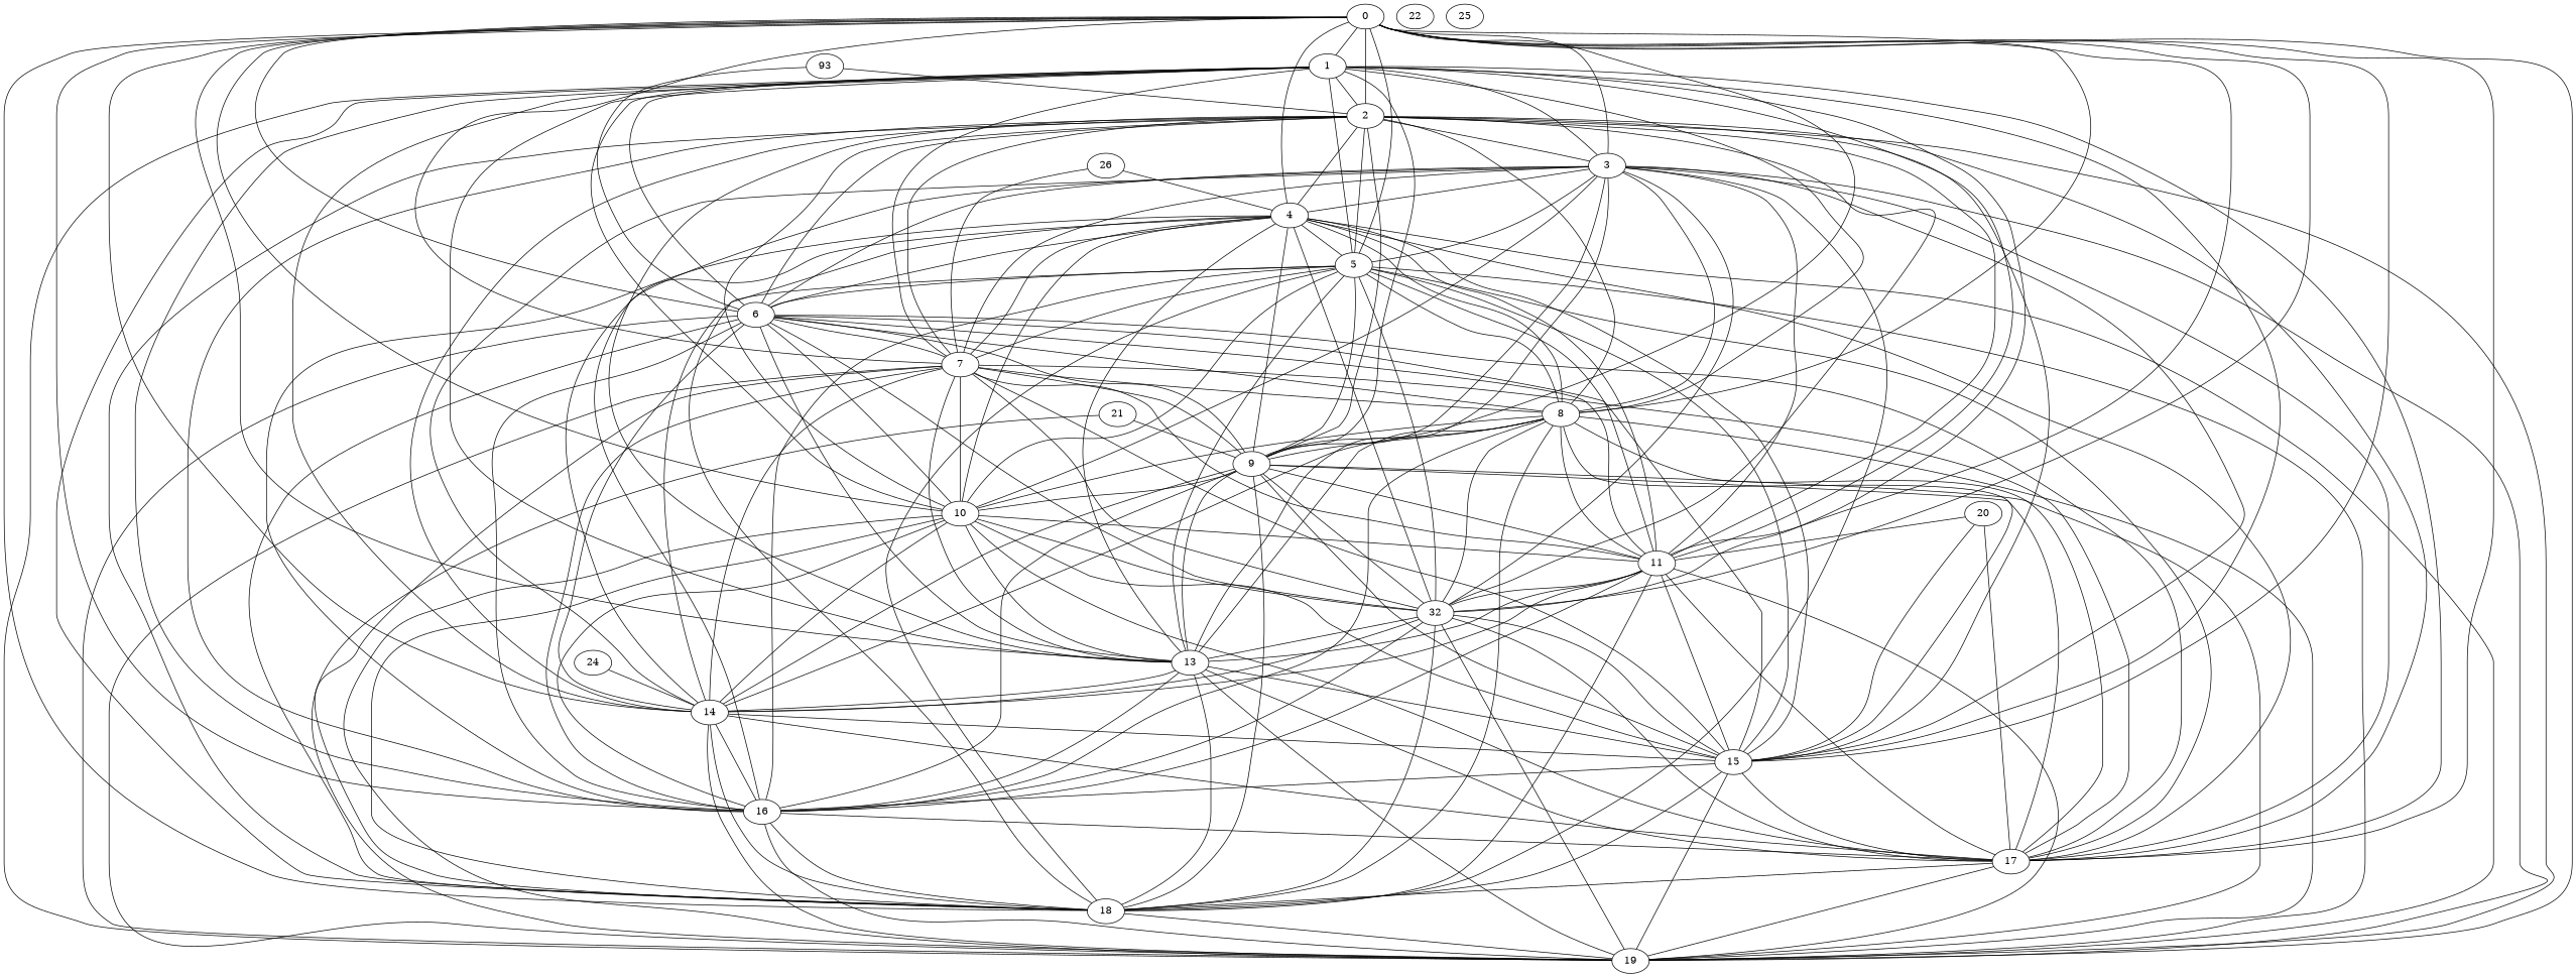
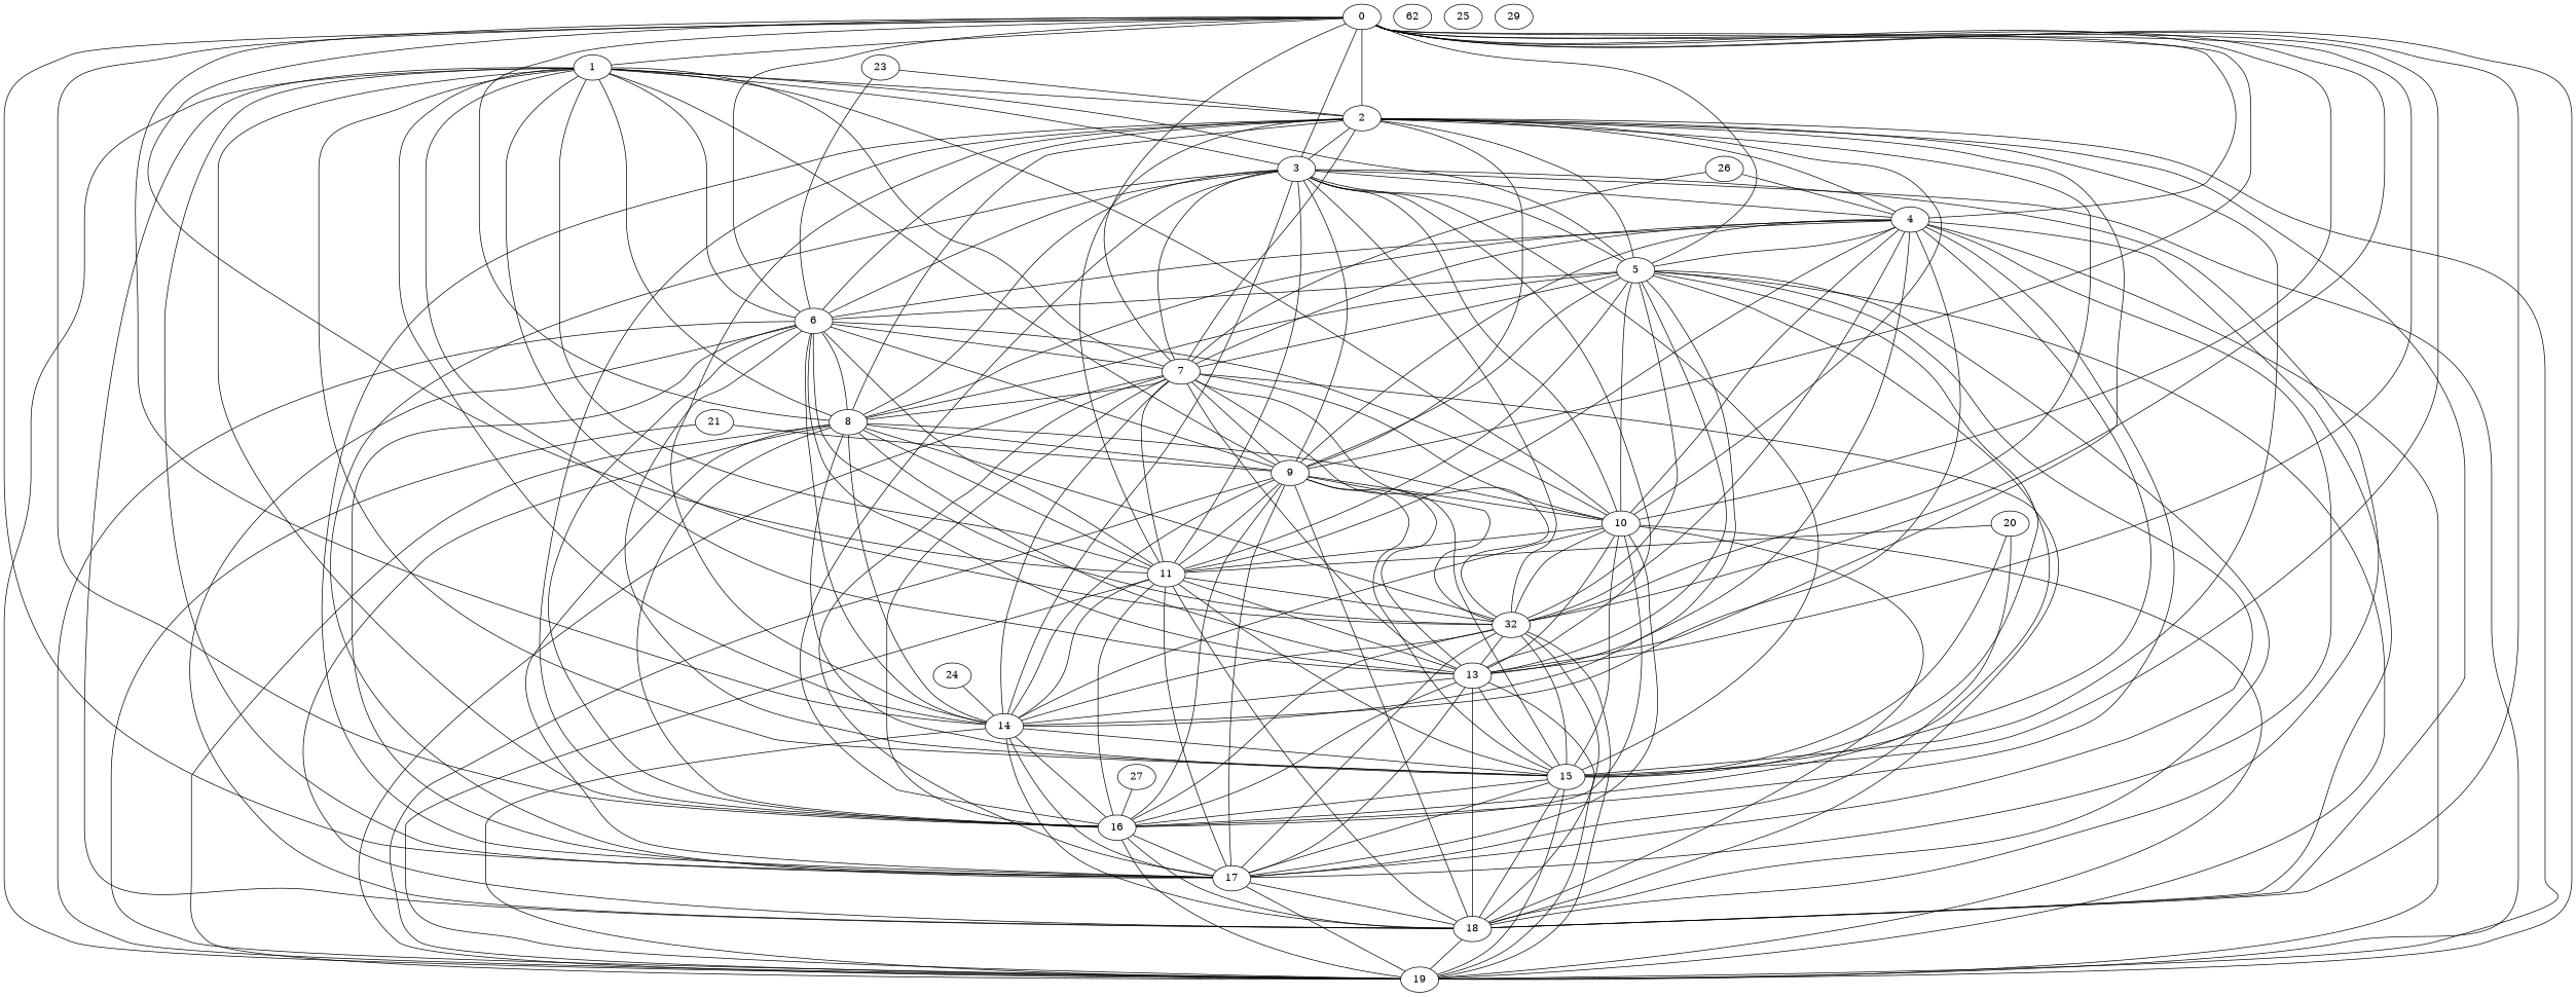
  graph {
    n1 [label=0]
    n2 [label=1]
    n3 [label=2]
    n4 [label=3]
    n5 [label=4]
    n6 [label=5]
    n7 [label=6]
    n8 [label=7]
    n9 [label=8]
    n10 [label=9]
    n11 [label=10]
    n12 [label=11]
    n13 [label=32]
    n14 [label=13]
    n15 [label=14]
    n16 [label=15]
    n17 [label=16]
    n18 [label=17]
    n19 [label=18]
    n20 [label=19]
    n21 [label=20]
    n22 [label=21]
-   n23 [label=22]
-   n24 [label=93]
+   n23 [label=62]
+   n24 [label=23]
    n25 [label=24]
    n26 [label=25]
    n27 [label=26]
+   n28 [label=27]
+   n29 [label=29]
    n1 -- n2
    n1 -- n3
    n1 -- n4
    n1 -- n5
    n1 -- n6
    n1 -- n7
    n1 -- n8
    n1 -- n9
    n1 -- n10
    n1 -- n11
    n1 -- n12
    n1 -- n13
    n1 -- n14
    n1 -- n15
    n1 -- n16
    n1 -- n17
    n1 -- n18
    n1 -- n19
    n1 -- n20
    n2 -- n3
    n2 -- n4
    n2 -- n6
    n2 -- n7
    n2 -- n8
    n2 -- n9
    n2 -- n10
    n2 -- n11
    n2 -- n12
    n2 -- n13
    n2 -- n14
    n2 -- n15
    n2 -- n16
    n2 -- n17
    n2 -- n18
    n2 -- n19
    n2 -- n20
    n3 -- n4
    n3 -- n5
    n3 -- n6
    n3 -- n7
    n3 -- n8
    n3 -- n9
    n3 -- n10
    n3 -- n11
    n3 -- n12
    n3 -- n13
    n3 -- n14
    n3 -- n15
    n3 -- n16
    n3 -- n17
    n3 -- n18
    n3 -- n19
    n3 -- n20
    n4 -- n5
    n4 -- n6
    n4 -- n7
    n4 -- n8
    n4 -- n9
    n4 -- n10
    n4 -- n11
    n4 -- n12
    n4 -- n13
    n4 -- n14
    n4 -- n15
    n4 -- n16
    n4 -- n17
    n4 -- n18
    n4 -- n19
    n4 -- n20
    n5 -- n6
    n5 -- n7
    n5 -- n8
    n5 -- n9
    n5 -- n10
    n5 -- n11
    n5 -- n12
    n5 -- n13
    n5 -- n14
    n5 -- n15
    n5 -- n16
    n5 -- n17
    n5 -- n18
    n5 -- n19
    n5 -- n20
    n6 -- n7
    n6 -- n8
    n6 -- n9
    n6 -- n10
    n6 -- n11
    n6 -- n12
    n6 -- n13
    n6 -- n14
    n6 -- n15
    n6 -- n16
    n6 -- n17
    n6 -- n18
    n6 -- n19
    n6 -- n20
    n7 -- n8
    n7 -- n9
    n7 -- n10
    n7 -- n11
    n7 -- n12
    n7 -- n13
    n7 -- n14
    n7 -- n15
    n7 -- n16
    n7 -- n17
    n7 -- n18
    n7 -- n19
    n7 -- n20
    n8 -- n9
    n8 -- n10
    n8 -- n11
    n8 -- n12
    n8 -- n13
    n8 -- n14
    n8 -- n15
    n8 -- n16
    n8 -- n17
    n8 -- n18
    n8 -- n19
    n8 -- n20
    n9 -- n10
    n9 -- n11
    n9 -- n12
    n9 -- n13
    n9 -- n14
    n9 -- n15
    n9 -- n16
    n9 -- n17
    n9 -- n18
    n9 -- n19
    n9 -- n20
    n10 -- n11
    n10 -- n12
    n10 -- n13
    n10 -- n14
    n10 -- n15
    n10 -- n16
    n10 -- n17
    n10 -- n18
    n10 -- n19
    n10 -- n20
    n11 -- n12
    n11 -- n13
    n11 -- n14
    n11 -- n15
    n11 -- n16
    n11 -- n17
    n11 -- n18
    n11 -- n19
    n11 -- n20
    n12 -- n13
    n12 -- n14
    n12 -- n15
    n12 -- n16
    n12 -- n17
    n12 -- n18
    n12 -- n19
    n12 -- n20
    n13 -- n14
    n13 -- n15
    n13 -- n16
    n13 -- n17
    n13 -- n18
    n13 -- n19
    n13 -- n20
    n14 -- n15
    n14 -- n16
    n14 -- n17
    n14 -- n18
    n14 -- n19
    n14 -- n20
    n15 -- n16
    n15 -- n17
    n15 -- n18
    n15 -- n19
    n15 -- n20
    n16 -- n17
    n16 -- n18
    n16 -- n19
    n16 -- n20
    n17 -- n18
    n17 -- n19
    n17 -- n20
    n18 -- n19
    n18 -- n20
    n19 -- n20
    n21 -- n12
    n21 -- n16
    n21 -- n18
    n22 -- n10
    n22 -- n20
    n24 -- n3
    n24 -- n7
    n25 -- n15
    n27 -- n5
    n27 -- n8
+   n28 -- n17
  }
